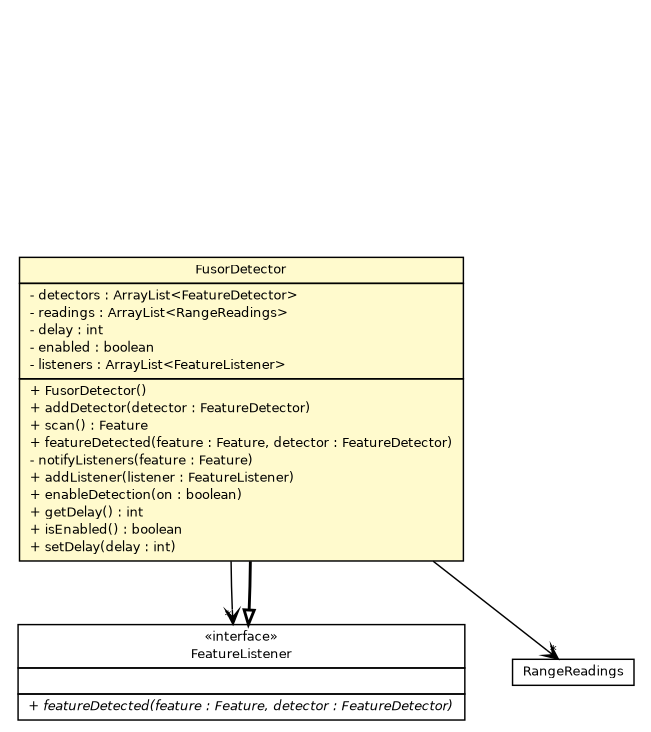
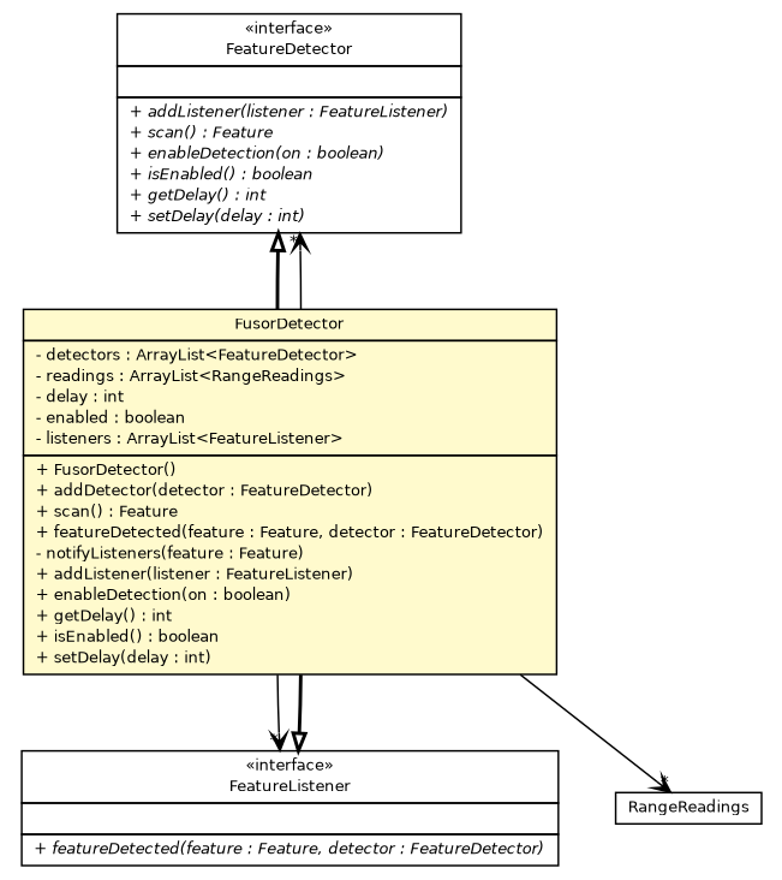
  digraph {
    nodesep=0.25
    ranksep=0.5
    node [fontcolor=black fontname=Helvetica fontsize=9.0 shape=plaintext]
    edge [fontname=Helvetica fontsize=10.0 headport=p labelfontname=Helvetica labelfontsize=10 style=solid tailport=p arrowhead=open color=black fontcolor=black headlabel="*"]
+   n1 [label=<<table title="lejos.robotics.objectdetection.FeatureDetector" border="0" cellborder="1" cellspacing="0" cellpadding="2" port="p" href="./FeatureDetector.html"> 		<tr><td><table border="0" cellspacing="0" cellpadding="1"> <tr><td align="center" balign="center"> &#171;interface&#187; </td></tr> <tr><td align="center" balign="center"> FeatureDetector </td></tr> 		</table></td></tr> 		<tr><td><table border="0" cellspacing="0" cellpadding="1"> <tr><td align="left" balign="left">  </td></tr> 		</table></td></tr> 		<tr><td><table border="0" cellspacing="0" cellpadding="1"> <tr><td align="left" balign="left"><font face="Helvetica-Oblique" point-size="9.0"> + addListener(listener : FeatureListener) </font></td></tr> <tr><td align="left" balign="left"><font face="Helvetica-Oblique" point-size="9.0"> + scan() : Feature </font></td></tr> <tr><td align="left" balign="left"><font face="Helvetica-Oblique" point-size="9.0"> + enableDetection(on : boolean) </font></td></tr> <tr><td align="left" balign="left"><font face="Helvetica-Oblique" point-size="9.0"> + isEnabled() : boolean </font></td></tr> <tr><td align="left" balign="left"><font face="Helvetica-Oblique" point-size="9.0"> + getDelay() : int </font></td></tr> <tr><td align="left" balign="left"><font face="Helvetica-Oblique" point-size="9.0"> + setDelay(delay : int) </font></td></tr> 		</table></td></tr> 		</table>>]
    n2 [label=<<table title="lejos.robotics.objectdetection.FusorDetector" border="0" cellborder="1" cellspacing="0" cellpadding="2" port="p" bgcolor="lemonChiffon" href="./FusorDetector.html"> 		<tr><td><table border="0" cellspacing="0" cellpadding="1"> <tr><td align="center" balign="center"> FusorDetector </td></tr> 		</table></td></tr> 		<tr><td><table border="0" cellspacing="0" cellpadding="1"> <tr><td align="left" balign="left"> - detectors : ArrayList&lt;FeatureDetector&gt; </td></tr> <tr><td align="left" balign="left"> - readings : ArrayList&lt;RangeReadings&gt; </td></tr> <tr><td align="left" balign="left"> - delay : int </td></tr> <tr><td align="left" balign="left"> - enabled : boolean </td></tr> <tr><td align="left" balign="left"> - listeners : ArrayList&lt;FeatureListener&gt; </td></tr> 		</table></td></tr> 		<tr><td><table border="0" cellspacing="0" cellpadding="1"> <tr><td align="left" balign="left"> + FusorDetector() </td></tr> <tr><td align="left" balign="left"> + addDetector(detector : FeatureDetector) </td></tr> <tr><td align="left" balign="left"> + scan() : Feature </td></tr> <tr><td align="left" balign="left"> + featureDetected(feature : Feature, detector : FeatureDetector) </td></tr> <tr><td align="left" balign="left"> - notifyListeners(feature : Feature) </td></tr> <tr><td align="left" balign="left"> + addListener(listener : FeatureListener) </td></tr> <tr><td align="left" balign="left"> + enableDetection(on : boolean) </td></tr> <tr><td align="left" balign="left"> + getDelay() : int </td></tr> <tr><td align="left" balign="left"> + isEnabled() : boolean </td></tr> <tr><td align="left" balign="left"> + setDelay(delay : int) </td></tr> 		</table></td></tr> 		</table>>]
    n3 [label=<<table title="lejos.robotics.objectdetection.FeatureListener" border="0" cellborder="1" cellspacing="0" cellpadding="2" port="p" href="./FeatureListener.html"> 		<tr><td><table border="0" cellspacing="0" cellpadding="1"> <tr><td align="center" balign="center"> &#171;interface&#187; </td></tr> <tr><td align="center" balign="center"> FeatureListener </td></tr> 		</table></td></tr> 		<tr><td><table border="0" cellspacing="0" cellpadding="1"> <tr><td align="left" balign="left">  </td></tr> 		</table></td></tr> 		<tr><td><table border="0" cellspacing="0" cellpadding="1"> <tr><td align="left" balign="left"><font face="Helvetica-Oblique" point-size="9.0"> + featureDetected(feature : Feature, detector : FeatureDetector) </font></td></tr> 		</table></td></tr> 		</table>>]
    n4 [label=<<table title="RangeReadings" border="0" cellborder="1" cellspacing="0" cellpadding="2" port="p" href="http://java.sun.com/j2se/1.4.2/docs/api//RangeReadings.html"> 		<tr><td><table border="0" cellspacing="0" cellpadding="1"> <tr><td align="center" balign="center"> RangeReadings </td></tr> 		</table></td></tr> 		</table>>]
+   n1 -> n2 [arrowtail=empty dir=back fontsize=10 style=bold arrowhead="" color="" fontcolor="" headlabel=""]
+   n2 -> n1
    n2 -> n3
    n2 -> n4
    n3 -> n2 [arrowtail=empty dir=back fontsize=10 style=bold arrowhead="" color="" fontcolor="" headlabel=""]
  }
